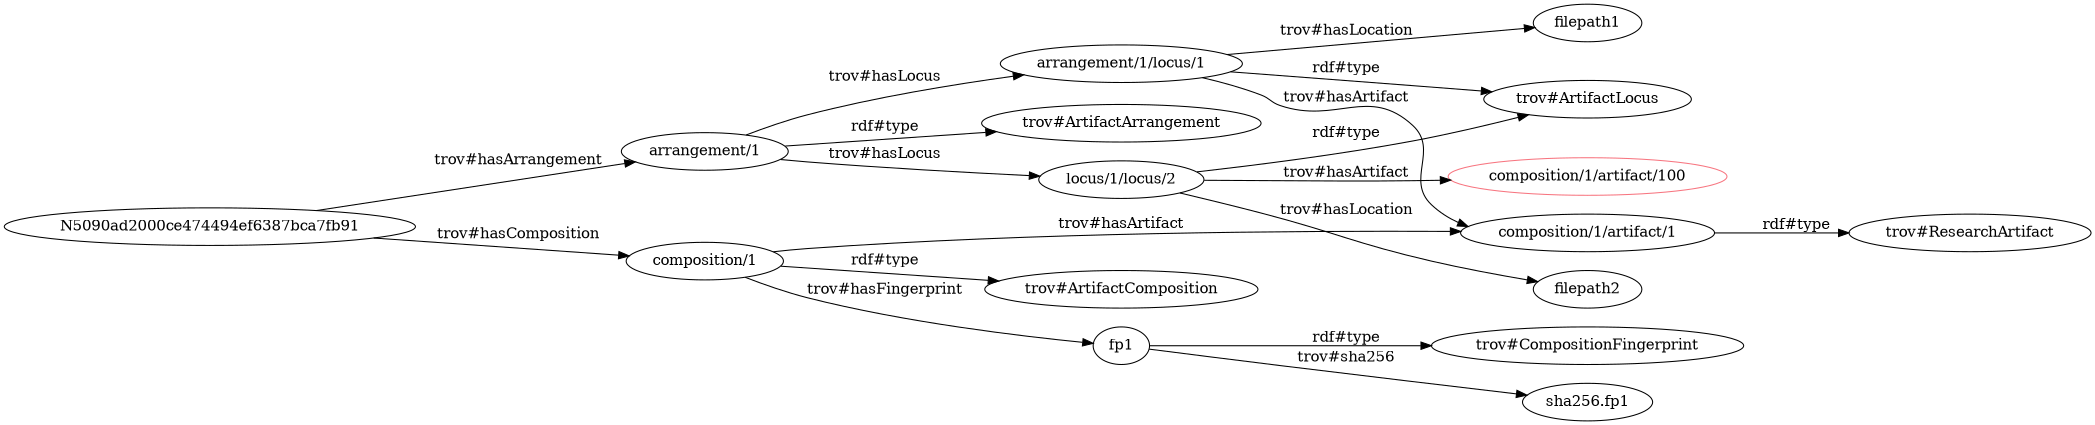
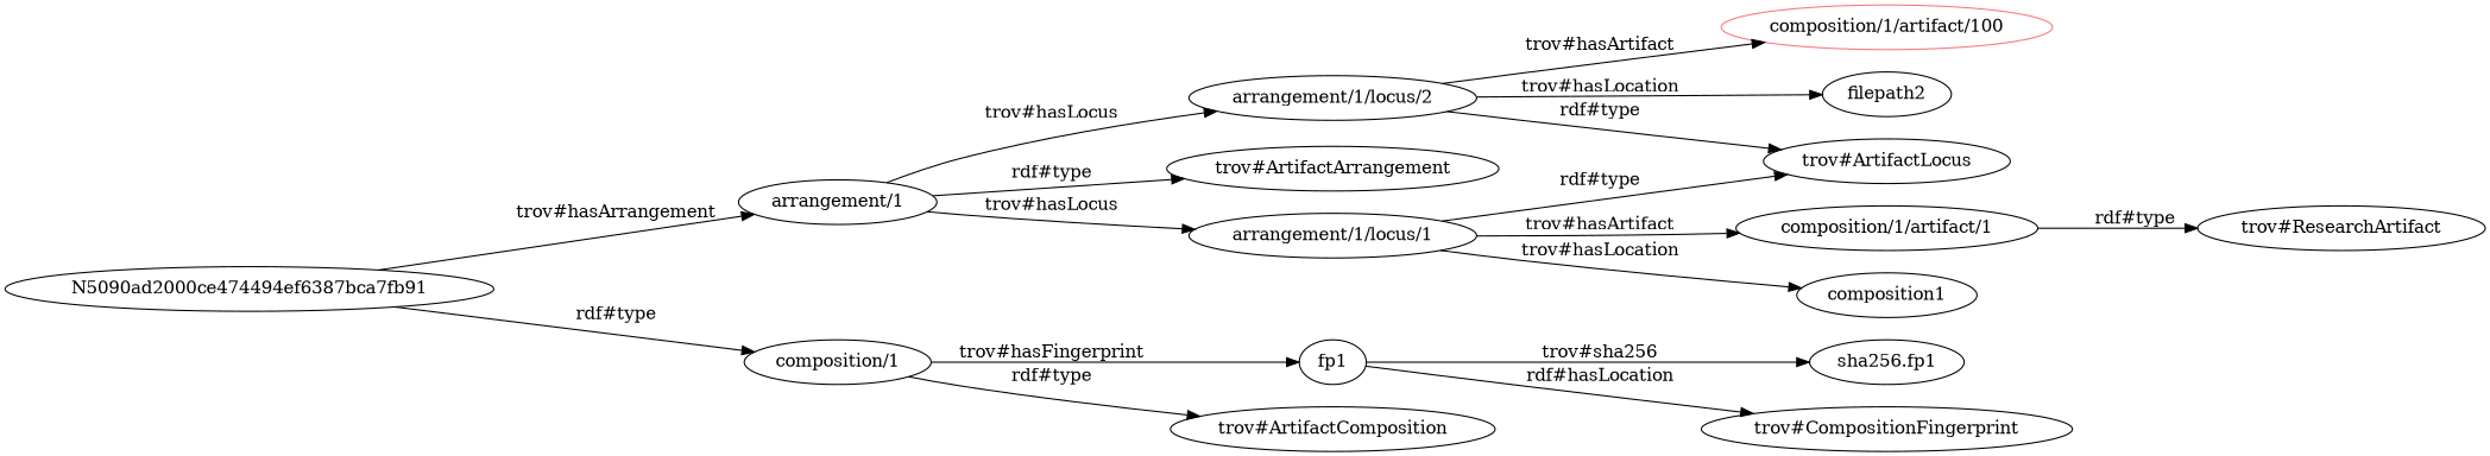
  strict digraph {
    rankdir=LR
    "arrangement/1/locus/1"
-   filepath1
+   filepath1 [label=composition1]
    "trov#ArtifactLocus"
    "composition/1/artifact/1"
    "trov#ResearchArtifact"
    N5090ad2000ce474494ef6387bca7fb91
    "arrangement/1"
    "composition/1"
-   "arrangement/1/locus/2" [label="locus/1/locus/2"]
+   "arrangement/1/locus/2"
    "trov#ArtifactArrangement"
    "trov#ArtifactComposition"
    fp1
    "composition/1/artifact/100" [color="#f77580"]
    filepath2
    "sha256.fp1"
    "trov#CompositionFingerprint"
    "arrangement/1/locus/1" -> filepath1 [label="trov#hasLocation"]
    "arrangement/1/locus/1" -> "trov#ArtifactLocus" [label="rdf#type"]
    "arrangement/1/locus/1" -> "composition/1/artifact/1" [label="trov#hasArtifact"]
    "composition/1/artifact/1" -> "trov#ResearchArtifact" [label="rdf#type"]
    N5090ad2000ce474494ef6387bca7fb91 -> "arrangement/1" [label="trov#hasArrangement"]
-   N5090ad2000ce474494ef6387bca7fb91 -> "composition/1" [label="trov#hasComposition"]
+   N5090ad2000ce474494ef6387bca7fb91 -> "composition/1" [label="rdf#type"]
    "arrangement/1" -> "arrangement/1/locus/1" [label="trov#hasLocus"]
    "arrangement/1" -> "arrangement/1/locus/2" [label="trov#hasLocus"]
    "arrangement/1" -> "trov#ArtifactArrangement" [label="rdf#type"]
-   "composition/1" -> "composition/1/artifact/1" [label="trov#hasArtifact"]
    "composition/1" -> "trov#ArtifactComposition" [label="rdf#type"]
    "composition/1" -> fp1 [label="trov#hasFingerprint"]
    "arrangement/1/locus/2" -> "trov#ArtifactLocus" [label="rdf#type"]
    "arrangement/1/locus/2" -> "composition/1/artifact/100" [label="trov#hasArtifact"]
    "arrangement/1/locus/2" -> filepath2 [label="trov#hasLocation"]
    fp1 -> "sha256.fp1" [label="trov#sha256"]
-   fp1 -> "trov#CompositionFingerprint" [label="rdf#type"]
+   fp1 -> "trov#CompositionFingerprint" [label="rdf#hasLocation"]
  }
